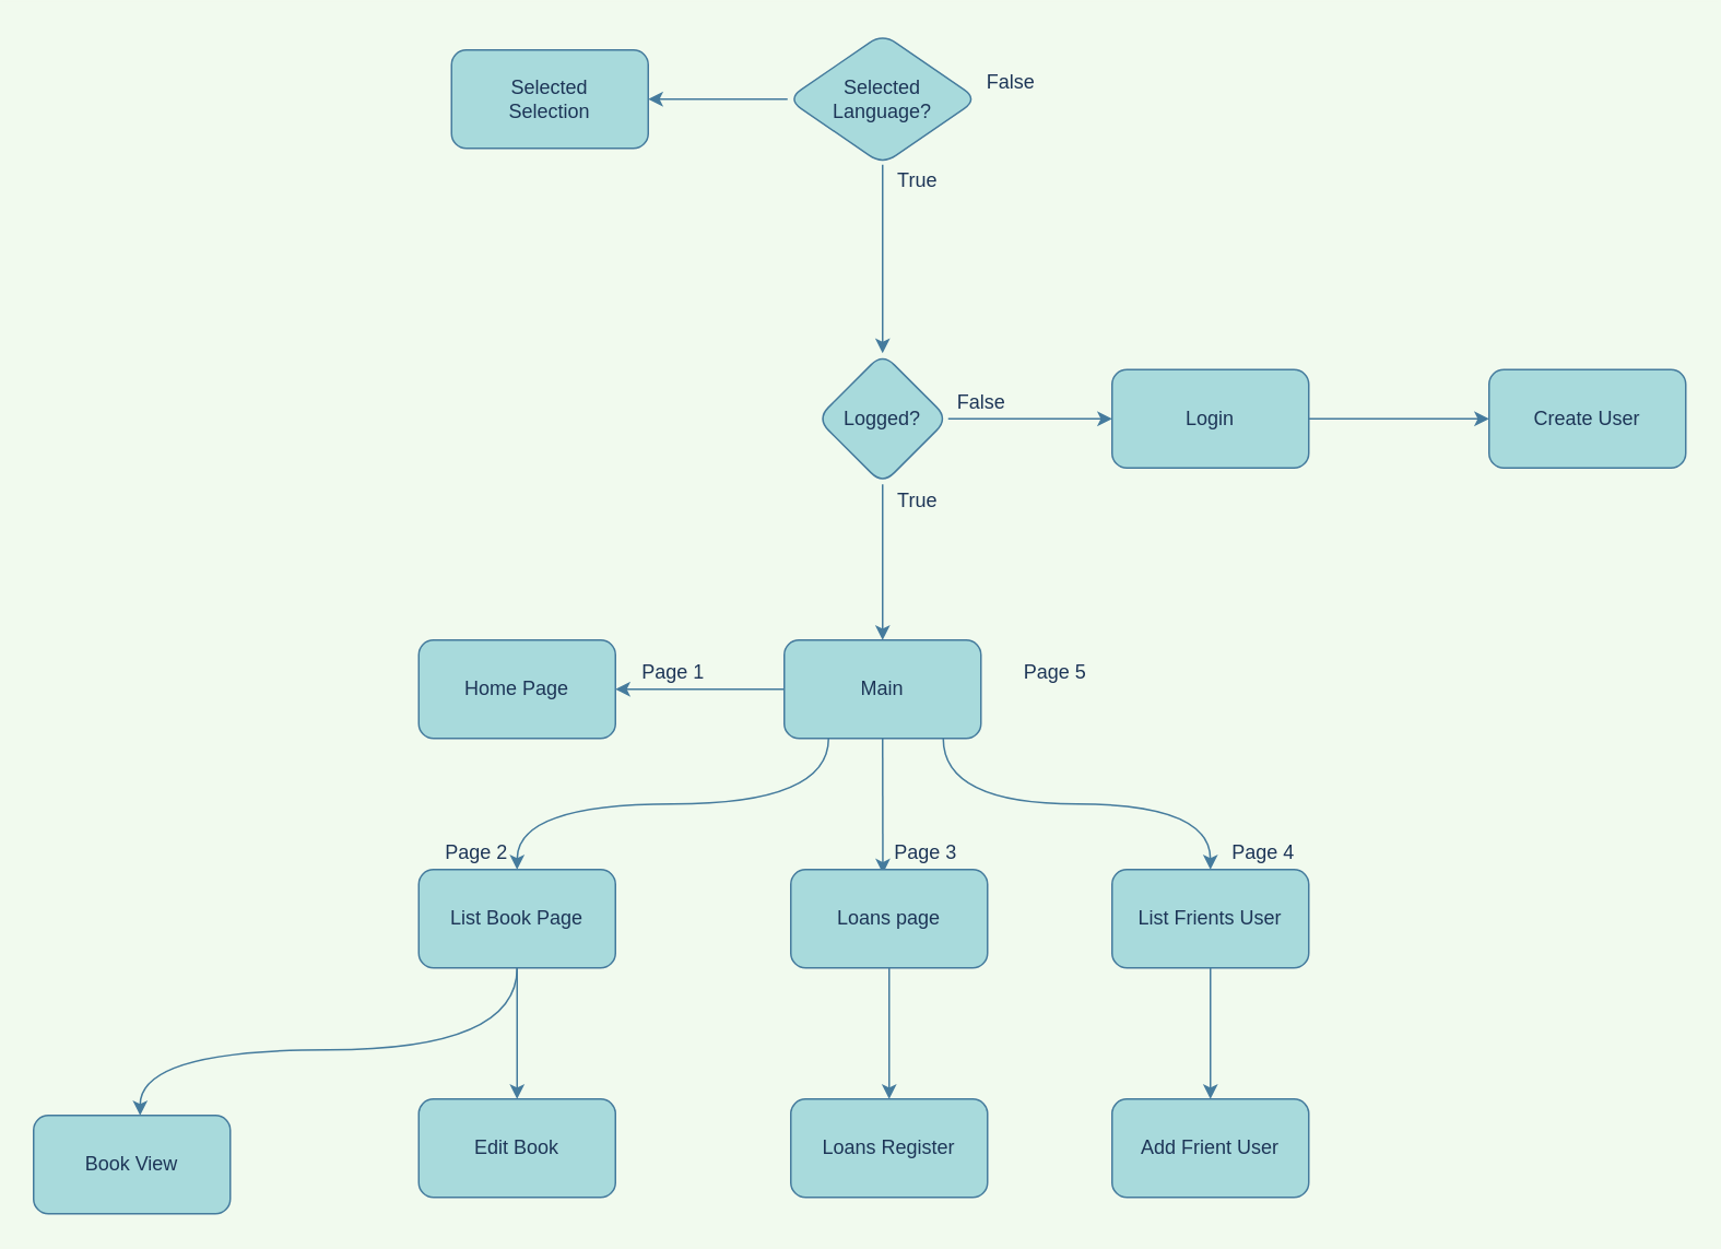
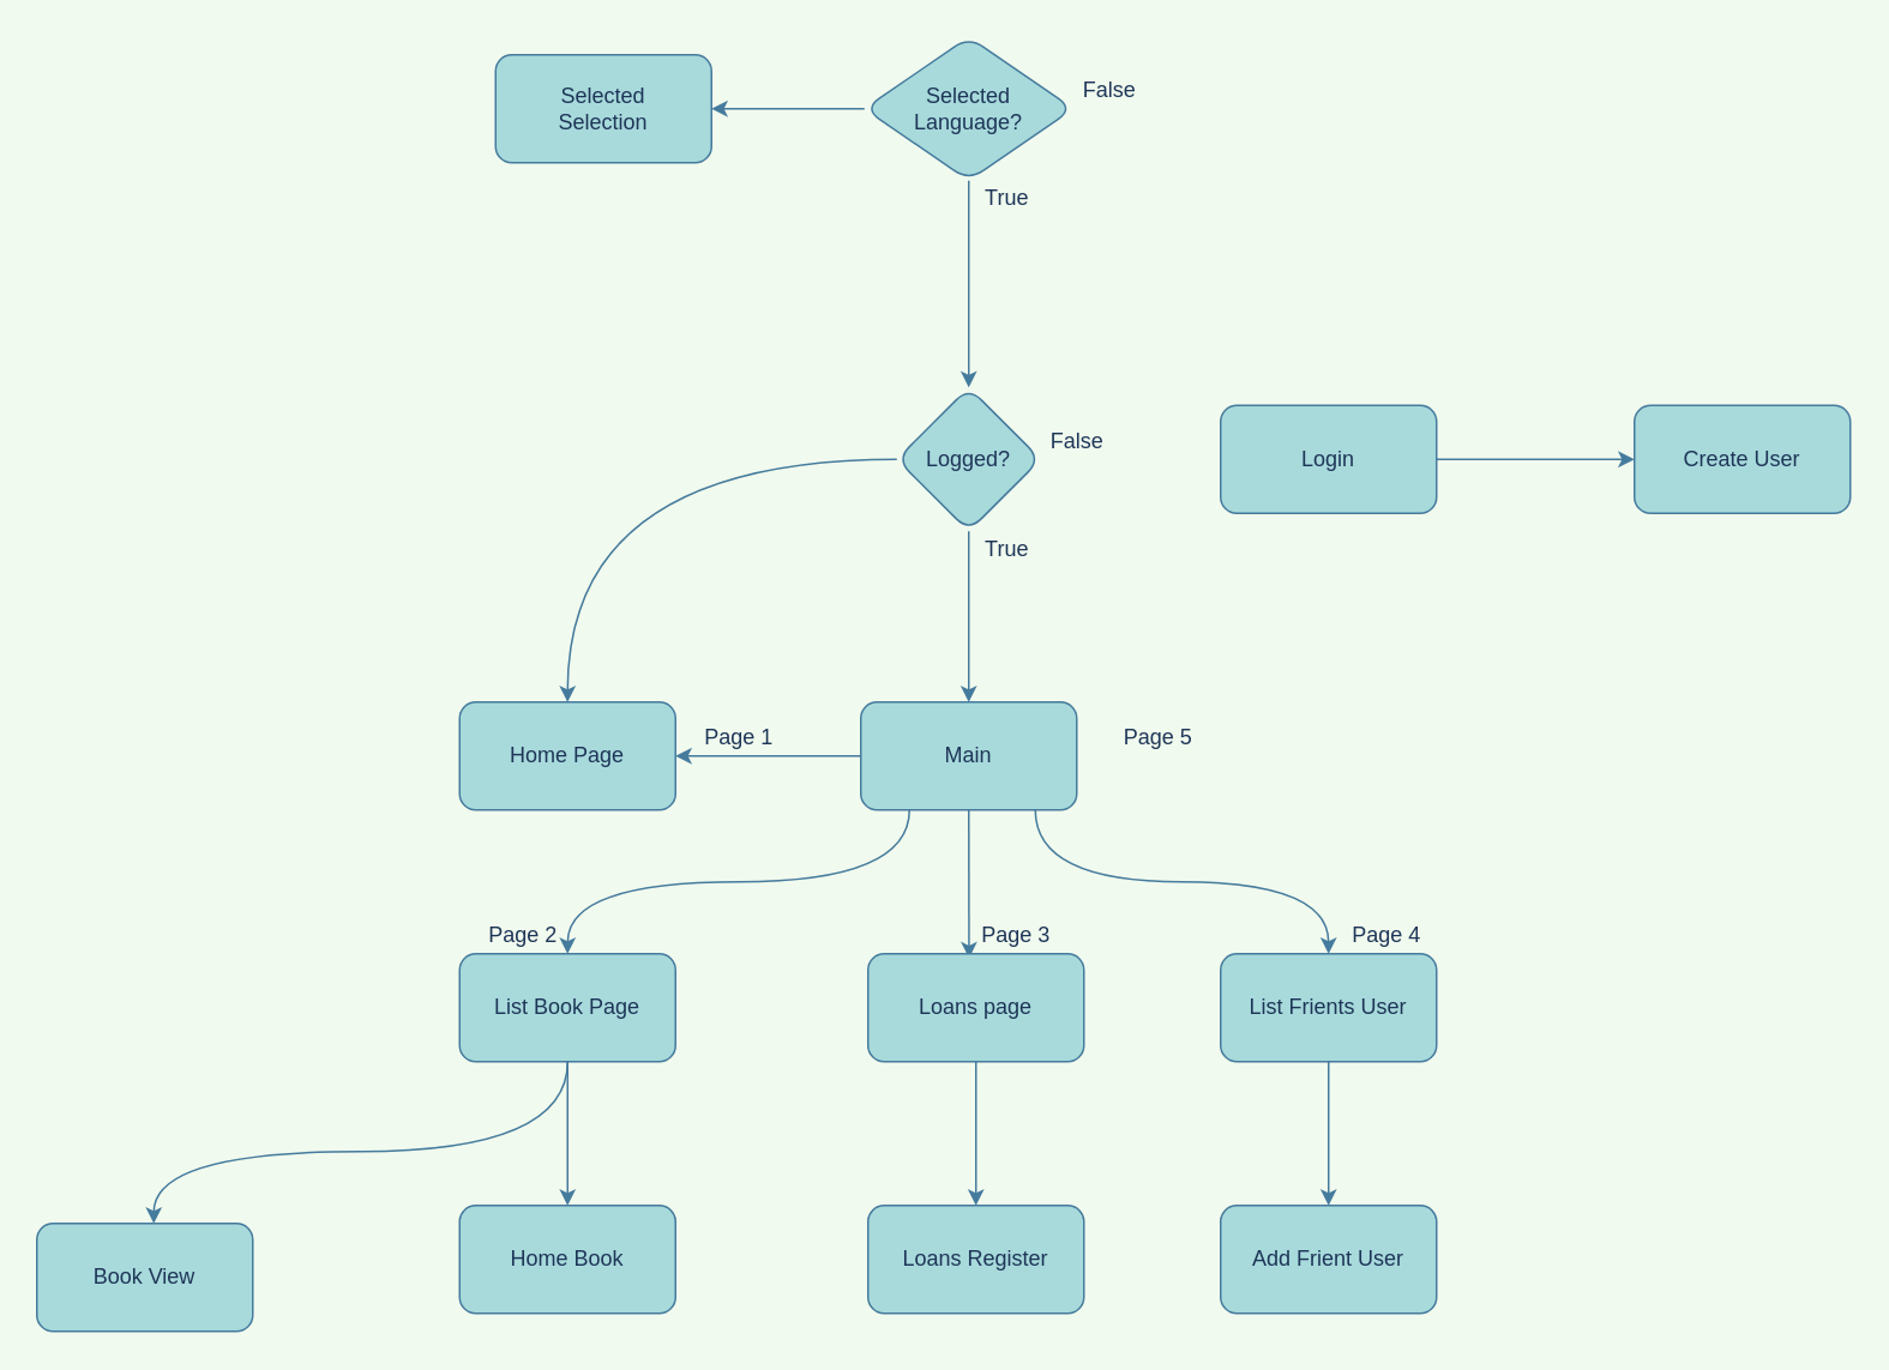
  <mxCell id="0" />
  <mxCell id="1" parent="0" />
  <mxCell id="2" style="edgeStyle=orthogonalEdgeStyle;rounded=0;orthogonalLoop=1;jettySize=auto;html=1;entryX=1;entryY=0.5;entryDx=0;entryDy=0;strokeColor=#457B9D;curved=1;labelBackgroundColor=#F1FAEE;fontColor=#1D3557;" parent="1" source="6" target="13" edge="1"><mxGeometry relative="1" as="geometry" /></mxCell>
  <mxCell id="3" style="edgeStyle=orthogonalEdgeStyle;rounded=0;orthogonalLoop=1;jettySize=auto;html=1;entryX=0.5;entryY=0;entryDx=0;entryDy=0;strokeColor=#457B9D;curved=1;labelBackgroundColor=#F1FAEE;fontColor=#1D3557;" parent="1" source="6" target="12" edge="1"><mxGeometry relative="1" as="geometry"><Array as="points"><mxPoint x="505" y="490" /><mxPoint x="315" y="490" /></Array></mxGeometry></mxCell>
  <mxCell id="4" style="edgeStyle=orthogonalEdgeStyle;rounded=0;orthogonalLoop=1;jettySize=auto;html=1;entryX=0.468;entryY=0.041;entryDx=0;entryDy=0;entryPerimeter=0;strokeColor=#457B9D;curved=1;labelBackgroundColor=#F1FAEE;fontColor=#1D3557;" parent="1" source="6" target="32" edge="1"><mxGeometry relative="1" as="geometry" /></mxCell>
  <mxCell id="5" style="edgeStyle=orthogonalEdgeStyle;rounded=0;orthogonalLoop=1;jettySize=auto;html=1;strokeColor=#457B9D;curved=1;labelBackgroundColor=#F1FAEE;fontColor=#1D3557;" parent="1" source="6" target="36" edge="1"><mxGeometry relative="1" as="geometry"><Array as="points"><mxPoint x="575" y="490" /><mxPoint x="738" y="490" /></Array></mxGeometry></mxCell>
  <mxCell id="6" value="Main" style="whiteSpace=wrap;html=1;fillColor=#A8DADC;strokeColor=#457B9D;fontColor=#1D3557;rounded=1;" parent="1" vertex="1"><mxGeometry x="478" y="390" width="120" height="60" as="geometry" /></mxCell>
  <mxCell id="7" value="Selected&lt;br&gt;Selection" style="whiteSpace=wrap;html=1;fillColor=#A8DADC;strokeColor=#457B9D;fontColor=#1D3557;rounded=1;" parent="1" vertex="1"><mxGeometry x="275" y="30" width="120" height="60" as="geometry" /></mxCell>
  <mxCell id="8" style="edgeStyle=orthogonalEdgeStyle;rounded=0;orthogonalLoop=1;jettySize=auto;html=1;entryX=0;entryY=0.5;entryDx=0;entryDy=0;strokeColor=#457B9D;curved=1;labelBackgroundColor=#F1FAEE;fontColor=#1D3557;" parent="1" source="9" target="24" edge="1"><mxGeometry relative="1" as="geometry" /></mxCell>
  <mxCell id="9" value="Login" style="whiteSpace=wrap;html=1;fillColor=#A8DADC;strokeColor=#457B9D;fontColor=#1D3557;rounded=1;" parent="1" vertex="1"><mxGeometry x="678" y="225" width="120" height="60" as="geometry" /></mxCell>
  <mxCell id="10" value="" style="edgeStyle=orthogonalEdgeStyle;rounded=0;orthogonalLoop=1;jettySize=auto;html=1;strokeColor=#457B9D;curved=1;labelBackgroundColor=#F1FAEE;fontColor=#1D3557;" parent="1" source="12" target="25" edge="1"><mxGeometry relative="1" as="geometry" /></mxCell>
  <mxCell id="11" value="" style="edgeStyle=orthogonalEdgeStyle;rounded=0;orthogonalLoop=1;jettySize=auto;html=1;strokeColor=#457B9D;curved=1;labelBackgroundColor=#F1FAEE;fontColor=#1D3557;" parent="1" source="12" target="27" edge="1"><mxGeometry relative="1" as="geometry"><Array as="points"><mxPoint x="315" y="640" /><mxPoint x="85" y="640" /></Array></mxGeometry></mxCell>
  <mxCell id="12" value="List Book Page" style="whiteSpace=wrap;html=1;fillColor=#A8DADC;strokeColor=#457B9D;fontColor=#1D3557;rounded=1;" parent="1" vertex="1"><mxGeometry x="255" y="530" width="120" height="60" as="geometry" /></mxCell>
  <mxCell id="13" value="Home Page" style="whiteSpace=wrap;html=1;fillColor=#A8DADC;strokeColor=#457B9D;fontColor=#1D3557;rounded=1;" parent="1" vertex="1"><mxGeometry x="255" y="390" width="120" height="60" as="geometry" /></mxCell>
- <mxCell id="14" style="edgeStyle=orthogonalEdgeStyle;rounded=0;orthogonalLoop=1;jettySize=auto;html=1;strokeColor=#457B9D;curved=1;labelBackgroundColor=#F1FAEE;fontColor=#1D3557;" parent="1" source="16" target="9" edge="1"><mxGeometry relative="1" as="geometry" /></mxCell>
+ <mxCell id="14" style="edgeStyle=orthogonalEdgeStyle;rounded=0;orthogonalLoop=1;jettySize=auto;html=1;strokeColor=#457B9D;curved=1;labelBackgroundColor=#F1FAEE;fontColor=#1D3557;" parent="1" source="16" target="13" edge="1"><mxGeometry relative="1" as="geometry" /></mxCell>
  <mxCell id="15" style="edgeStyle=orthogonalEdgeStyle;rounded=0;orthogonalLoop=1;jettySize=auto;html=1;entryX=0.5;entryY=0;entryDx=0;entryDy=0;strokeColor=#457B9D;curved=1;labelBackgroundColor=#F1FAEE;fontColor=#1D3557;" parent="1" source="16" target="6" edge="1"><mxGeometry relative="1" as="geometry" /></mxCell>
  <mxCell id="16" value="Logged?" style="rhombus;whiteSpace=wrap;html=1;fillColor=#A8DADC;strokeColor=#457B9D;fontColor=#1D3557;rounded=1;" parent="1" vertex="1"><mxGeometry x="498" y="215" width="80" height="80" as="geometry" /></mxCell>
  <mxCell id="17" style="edgeStyle=orthogonalEdgeStyle;rounded=0;orthogonalLoop=1;jettySize=auto;html=1;strokeColor=#457B9D;curved=1;labelBackgroundColor=#F1FAEE;fontColor=#1D3557;" parent="1" source="19" target="7" edge="1"><mxGeometry relative="1" as="geometry" /></mxCell>
  <mxCell id="18" style="edgeStyle=orthogonalEdgeStyle;rounded=0;orthogonalLoop=1;jettySize=auto;html=1;entryX=0.5;entryY=0;entryDx=0;entryDy=0;strokeColor=#457B9D;curved=1;labelBackgroundColor=#F1FAEE;fontColor=#1D3557;" parent="1" source="19" target="16" edge="1"><mxGeometry relative="1" as="geometry" /></mxCell>
  <mxCell id="19" value="Selected&lt;br&gt;Language?" style="rhombus;whiteSpace=wrap;html=1;fillColor=#A8DADC;strokeColor=#457B9D;fontColor=#1D3557;rounded=1;" parent="1" vertex="1"><mxGeometry x="480" y="20" width="116" height="80" as="geometry" /></mxCell>
  <mxCell id="20" value="False" style="text;html=1;align=center;verticalAlign=middle;resizable=0;points=[];autosize=1;fontColor=#1D3557;rounded=1;" parent="1" vertex="1"><mxGeometry x="596" y="40" width="40" height="20" as="geometry" /></mxCell>
  <mxCell id="21" value="True" style="text;html=1;align=center;verticalAlign=middle;resizable=0;points=[];autosize=1;fontColor=#1D3557;rounded=1;" parent="1" vertex="1"><mxGeometry x="539" y="100" width="40" height="20" as="geometry" /></mxCell>
  <mxCell id="22" value="False" style="text;html=1;align=center;verticalAlign=middle;resizable=0;points=[];autosize=1;fontColor=#1D3557;rounded=1;" parent="1" vertex="1"><mxGeometry x="578" y="235" width="40" height="20" as="geometry" /></mxCell>
  <mxCell id="23" value="True" style="text;html=1;align=center;verticalAlign=middle;resizable=0;points=[];autosize=1;fontColor=#1D3557;rounded=1;" parent="1" vertex="1"><mxGeometry x="539" y="295" width="40" height="20" as="geometry" /></mxCell>
  <mxCell id="24" value="Create User" style="whiteSpace=wrap;html=1;fillColor=#A8DADC;strokeColor=#457B9D;fontColor=#1D3557;rounded=1;" parent="1" vertex="1"><mxGeometry x="908" y="225" width="120" height="60" as="geometry" /></mxCell>
- <mxCell id="25" value="Edit Book" style="whiteSpace=wrap;html=1;fillColor=#A8DADC;strokeColor=#457B9D;fontColor=#1D3557;rounded=1;" parent="1" vertex="1"><mxGeometry x="255" y="670" width="120" height="60" as="geometry" /></mxCell>
+ <mxCell id="25" value="Home Book" style="whiteSpace=wrap;html=1;fillColor=#A8DADC;strokeColor=#457B9D;fontColor=#1D3557;rounded=1;" parent="1" vertex="1"><mxGeometry x="255" y="670" width="120" height="60" as="geometry" /></mxCell>
  <mxCell id="26" value="" style="edgeStyle=orthogonalEdgeStyle;rounded=0;orthogonalLoop=1;jettySize=auto;html=1;strokeColor=#457B9D;curved=1;labelBackgroundColor=#F1FAEE;fontColor=#1D3557;" parent="1" edge="1"><mxGeometry relative="1" as="geometry"><mxPoint x="83" y="540" as="sourcePoint" /></mxGeometry></mxCell>
  <mxCell id="27" value="Book View" style="whiteSpace=wrap;html=1;fillColor=#A8DADC;strokeColor=#457B9D;fontColor=#1D3557;rounded=1;" parent="1" vertex="1"><mxGeometry x="20" y="680" width="120" height="60" as="geometry" /></mxCell>
  <mxCell id="28" value="Page 1" style="text;html=1;align=center;verticalAlign=middle;resizable=0;points=[];autosize=1;fontColor=#1D3557;rounded=1;" parent="1" vertex="1"><mxGeometry x="385" y="400" width="50" height="20" as="geometry" /></mxCell>
  <mxCell id="29" value="Page 5" style="text;html=1;align=center;verticalAlign=middle;resizable=0;points=[];autosize=1;fontColor=#1D3557;rounded=1;" parent="1" vertex="1"><mxGeometry x="618" y="400" width="50" height="20" as="geometry" /></mxCell>
  <mxCell id="30" value="Page 2" style="text;html=1;align=center;verticalAlign=middle;resizable=0;points=[];autosize=1;fontColor=#1D3557;rounded=1;" parent="1" vertex="1"><mxGeometry x="265" y="510" width="50" height="20" as="geometry" /></mxCell>
  <mxCell id="31" value="" style="edgeStyle=orthogonalEdgeStyle;rounded=0;orthogonalLoop=1;jettySize=auto;html=1;strokeColor=#457B9D;curved=1;labelBackgroundColor=#F1FAEE;fontColor=#1D3557;" parent="1" source="32" target="33" edge="1"><mxGeometry relative="1" as="geometry" /></mxCell>
  <mxCell id="32" value="Loans page" style="whiteSpace=wrap;html=1;fillColor=#A8DADC;strokeColor=#457B9D;fontColor=#1D3557;rounded=1;" parent="1" vertex="1"><mxGeometry x="482" y="530" width="120" height="60" as="geometry" /></mxCell>
  <mxCell id="33" value="Loans Register" style="whiteSpace=wrap;html=1;fillColor=#A8DADC;strokeColor=#457B9D;fontColor=#1D3557;rounded=1;" parent="1" vertex="1"><mxGeometry x="482" y="670" width="120" height="60" as="geometry" /></mxCell>
  <mxCell id="34" value="Page 3" style="text;html=1;align=center;verticalAlign=middle;resizable=0;points=[];autosize=1;fontColor=#1D3557;rounded=1;" parent="1" vertex="1"><mxGeometry x="539" y="510" width="50" height="20" as="geometry" /></mxCell>
  <mxCell id="35" style="edgeStyle=orthogonalEdgeStyle;rounded=0;orthogonalLoop=1;jettySize=auto;html=1;strokeColor=#457B9D;curved=1;labelBackgroundColor=#F1FAEE;fontColor=#1D3557;" parent="1" source="36" target="37" edge="1"><mxGeometry relative="1" as="geometry" /></mxCell>
  <mxCell id="36" value="List Frients User" style="whiteSpace=wrap;html=1;fillColor=#A8DADC;strokeColor=#457B9D;fontColor=#1D3557;rounded=1;" parent="1" vertex="1"><mxGeometry x="678" y="530" width="120" height="60" as="geometry" /></mxCell>
  <mxCell id="37" value="Add Frient User" style="whiteSpace=wrap;html=1;fillColor=#A8DADC;strokeColor=#457B9D;fontColor=#1D3557;rounded=1;" parent="1" vertex="1"><mxGeometry x="678" y="670" width="120" height="60" as="geometry" /></mxCell>
  <mxCell id="38" value="Page 4" style="text;html=1;align=center;verticalAlign=middle;resizable=0;points=[];autosize=1;fontColor=#1D3557;rounded=1;" parent="1" vertex="1"><mxGeometry x="745" y="510" width="50" height="20" as="geometry" /></mxCell>
